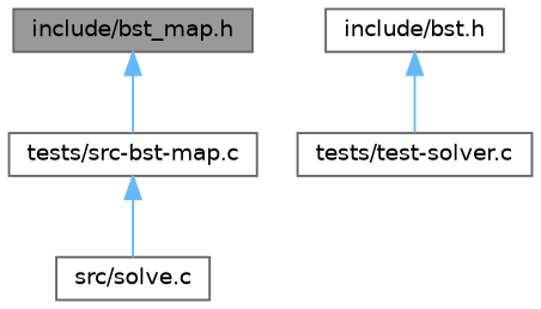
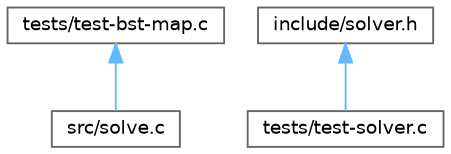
  digraph {
    node [color=grey40 fillcolor=white fontname=Helvetica fontsize=10 shape=box style=filled]
    edge [color=steelblue1 dir=back fontname=Helvetica fontsize=10 labelfontname=Helvetica labelfontsize=10 style=solid]
-   n1 [color=gray40 fillcolor=grey60 fontcolor=black height=0.2 label="include/bst_map.h" width=0.4]
-   n2 [height=0.2 label="tests/src-bst-map.c" width=0.4]
-   n3 [height=0.2 label="include/bst.h" width=0.4]
+   n2 [height=0.2 label="tests/test-bst-map.c" width=0.4]
+   n3 [height=0.2 label="include/solver.h" width=0.4]
    n4 [height=0.2 label="tests/test-solver.c" width=0.4]
    n5 [height=0.2 label="src/solve.c" width=0.4]
-   n1 -> n2
    n2 -> n5
    n3 -> n4
  }
